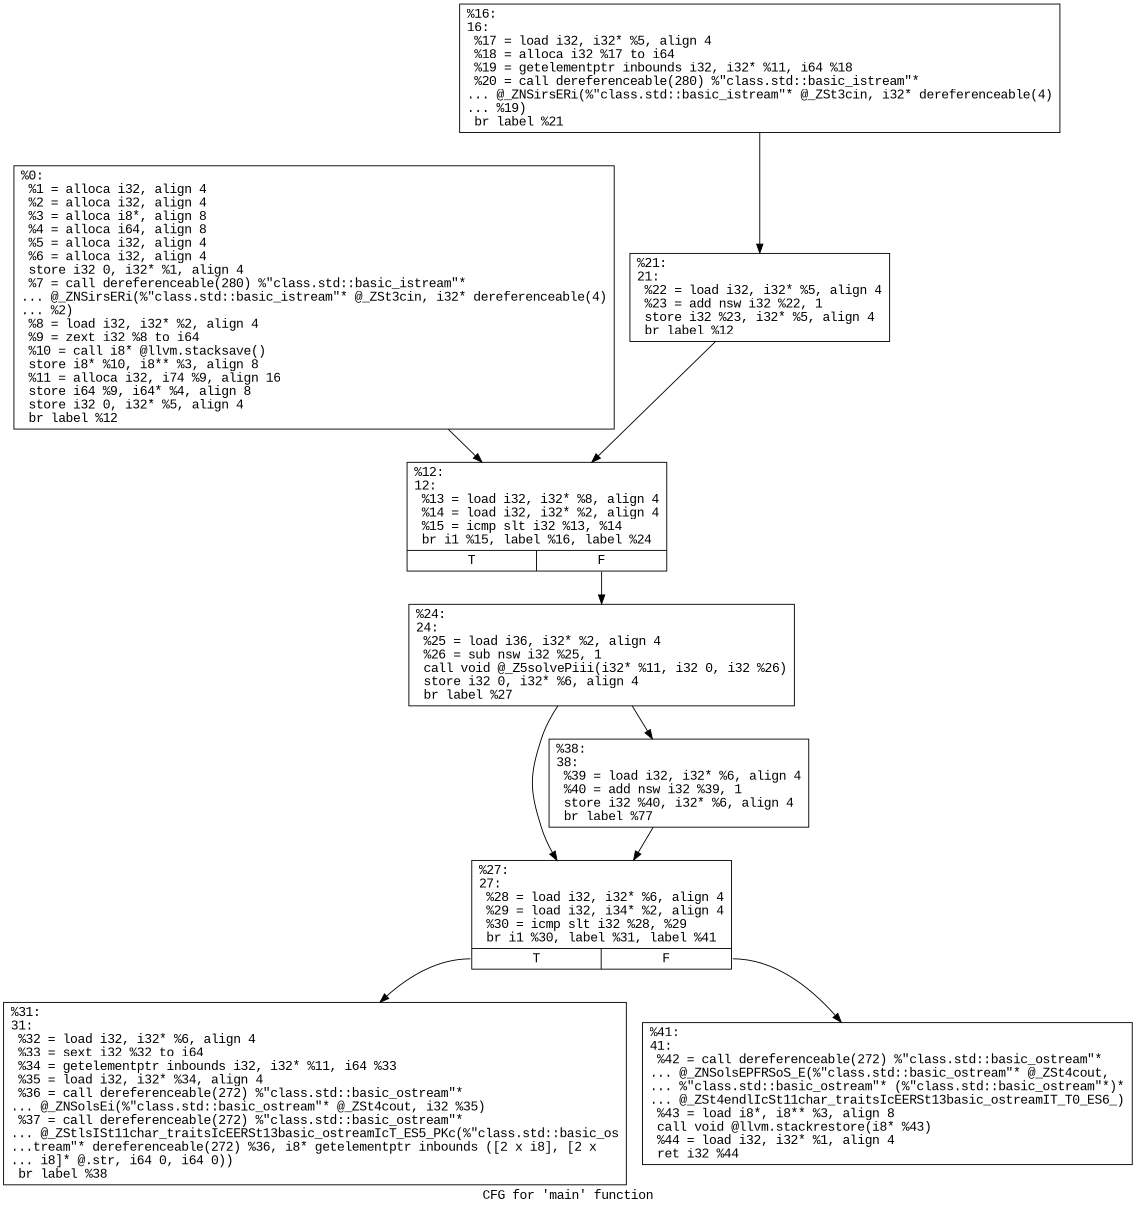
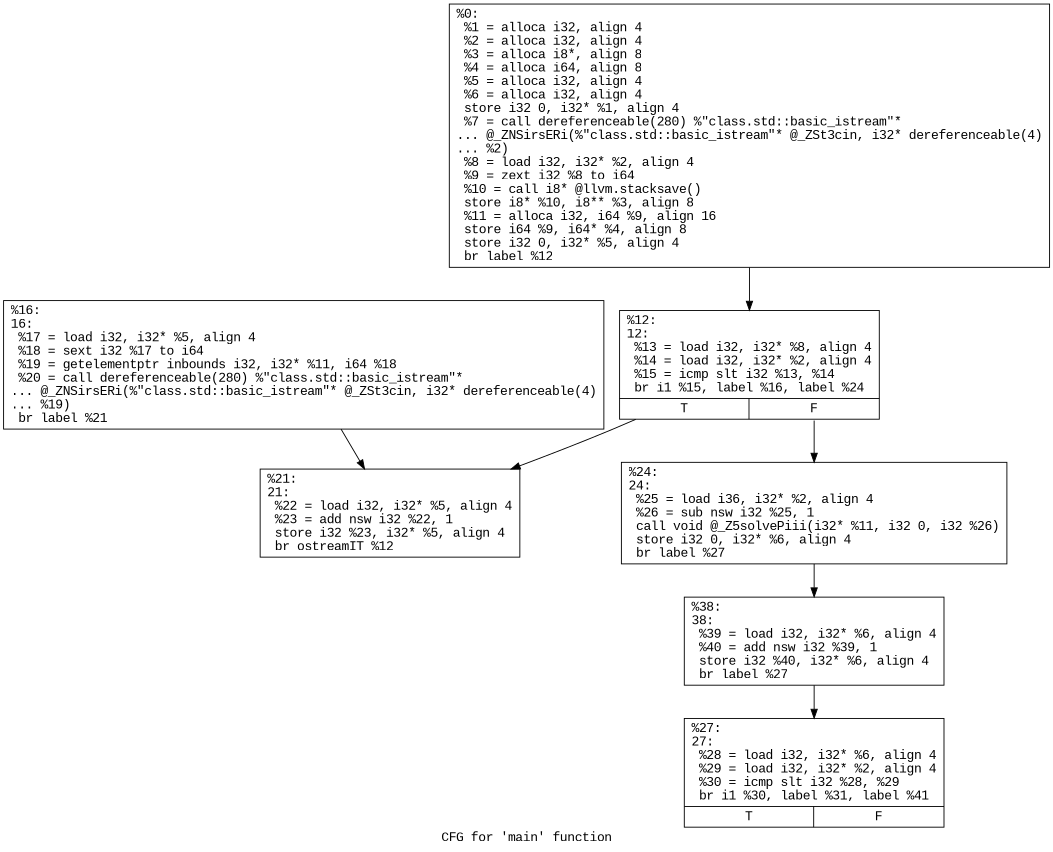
  digraph {
    fontname="Liberation Mono"
    label="CFG for 'main' function"
    node [fontname="Liberation Mono" shape=record]
    edge [fontname="Liberation Mono"]
-   n1 [label="{%0:\l  %1 = alloca i32, align 4\l  %2 = alloca i32, align 4\l  %3 = alloca i8*, align 8\l  %4 = alloca i64, align 8\l  %5 = alloca i32, align 4\l  %6 = alloca i32, align 4\l  store i32 0, i32* %1, align 4\l  %7 = call dereferenceable(280) %\"class.std::basic_istream\"*\l... @_ZNSirsERi(%\"class.std::basic_istream\"* @_ZSt3cin, i32* dereferenceable(4)\l... %2)\l  %8 = load i32, i32* %2, align 4\l  %9 = zext i32 %8 to i64\l  %10 = call i8* @llvm.stacksave()\l  store i8* %10, i8** %3, align 8\l  %11 = alloca i32, i74 %9, align 16\l  store i64 %9, i64* %4, align 8\l  store i32 0, i32* %5, align 4\l  br label %12\l}"]
+   n1 [label="{%0:\l  %1 = alloca i32, align 4\l  %2 = alloca i32, align 4\l  %3 = alloca i8*, align 8\l  %4 = alloca i64, align 8\l  %5 = alloca i32, align 4\l  %6 = alloca i32, align 4\l  store i32 0, i32* %1, align 4\l  %7 = call dereferenceable(280) %\"class.std::basic_istream\"*\l... @_ZNSirsERi(%\"class.std::basic_istream\"* @_ZSt3cin, i32* dereferenceable(4)\l... %2)\l  %8 = load i32, i32* %2, align 4\l  %9 = zext i32 %8 to i64\l  %10 = call i8* @llvm.stacksave()\l  store i8* %10, i8** %3, align 8\l  %11 = alloca i32, i64 %9, align 16\l  store i64 %9, i64* %4, align 8\l  store i32 0, i32* %5, align 4\l  br label %12\l}"]
    n2 [label="{%12:\l12:                                               \l  %13 = load i32, i32* %8, align 4\l  %14 = load i32, i32* %2, align 4\l  %15 = icmp slt i32 %13, %14\l  br i1 %15, label %16, label %24\l|{<s0>T|<s1>F}}"]
    n3 [label="{%24:\l24:                                               \l  %25 = load i36, i32* %2, align 4\l  %26 = sub nsw i32 %25, 1\l  call void @_Z5solvePiii(i32* %11, i32 0, i32 %26)\l  store i32 0, i32* %6, align 4\l  br label %27\l}"]
-   n4 [label="{%16:\l16:                                               \l  %17 = load i32, i32* %5, align 4\l  %18 = alloca i32 %17 to i64\l  %19 = getelementptr inbounds i32, i32* %11, i64 %18\l  %20 = call dereferenceable(280) %\"class.std::basic_istream\"*\l... @_ZNSirsERi(%\"class.std::basic_istream\"* @_ZSt3cin, i32* dereferenceable(4)\l... %19)\l  br label %21\l}"]
-   n5 [label="{%21:\l21:                                               \l  %22 = load i32, i32* %5, align 4\l  %23 = add nsw i32 %22, 1\l  store i32 %23, i32* %5, align 4\l  br label %12\l}"]
-   n6 [label="{%27:\l27:                                               \l  %28 = load i32, i32* %6, align 4\l  %29 = load i32, i34* %2, align 4\l  %30 = icmp slt i32 %28, %29\l  br i1 %30, label %31, label %41\l|{<s0>T|<s1>F}}"]
-   n7 [label="{%38:\l38:                                               \l  %39 = load i32, i32* %6, align 4\l  %40 = add nsw i32 %39, 1\l  store i32 %40, i32* %6, align 4\l  br label %77\l}"]
-   n8 [label="{%31:\l31:                                               \l  %32 = load i32, i32* %6, align 4\l  %33 = sext i32 %32 to i64\l  %34 = getelementptr inbounds i32, i32* %11, i64 %33\l  %35 = load i32, i32* %34, align 4\l  %36 = call dereferenceable(272) %\"class.std::basic_ostream\"*\l... @_ZNSolsEi(%\"class.std::basic_ostream\"* @_ZSt4cout, i32 %35)\l  %37 = call dereferenceable(272) %\"class.std::basic_ostream\"*\l... @_ZStlsISt11char_traitsIcEERSt13basic_ostreamIcT_ES5_PKc(%\"class.std::basic_os\l...tream\"* dereferenceable(272) %36, i8* getelementptr inbounds ([2 x i8], [2 x\l... i8]* @.str, i64 0, i64 0))\l  br label %38\l}"]
-   n9 [label="{%41:\l41:                                               \l  %42 = call dereferenceable(272) %\"class.std::basic_ostream\"*\l... @_ZNSolsEPFRSoS_E(%\"class.std::basic_ostream\"* @_ZSt4cout,\l... %\"class.std::basic_ostream\"* (%\"class.std::basic_ostream\"*)*\l... @_ZSt4endlIcSt11char_traitsIcEERSt13basic_ostreamIT_T0_ES6_)\l  %43 = load i8*, i8** %3, align 8\l  call void @llvm.stackrestore(i8* %43)\l  %44 = load i32, i32* %1, align 4\l  ret i32 %44\l}"]
+   n4 [label="{%16:\l16:                                               \l  %17 = load i32, i32* %5, align 4\l  %18 = sext i32 %17 to i64\l  %19 = getelementptr inbounds i32, i32* %11, i64 %18\l  %20 = call dereferenceable(280) %\"class.std::basic_istream\"*\l... @_ZNSirsERi(%\"class.std::basic_istream\"* @_ZSt3cin, i32* dereferenceable(4)\l... %19)\l  br label %21\l}"]
+   n5 [label="{%21:\l21:                                               \l  %22 = load i32, i32* %5, align 4\l  %23 = add nsw i32 %22, 1\l  store i32 %23, i32* %5, align 4\l  br ostreamIT %12\l}"]
+   n6 [label="{%27:\l27:                                               \l  %28 = load i32, i32* %6, align 4\l  %29 = load i32, i32* %2, align 4\l  %30 = icmp slt i32 %28, %29\l  br i1 %30, label %31, label %41\l|{<s0>T|<s1>F}}"]
+   n7 [label="{%38:\l38:                                               \l  %39 = load i32, i32* %6, align 4\l  %40 = add nsw i32 %39, 1\l  store i32 %40, i32* %6, align 4\l  br label %27\l}"]
    n1 -> n2
    n2 -> n3 [tailport=s1]
-   n3 -> n6
    n3 -> n7
    n4 -> n5
-   n5 -> n2
-   n6 -> n8 [tailport=s0]
-   n6 -> n9 [tailport=s1]
+   n2 -> n5
    n7 -> n6
  }
